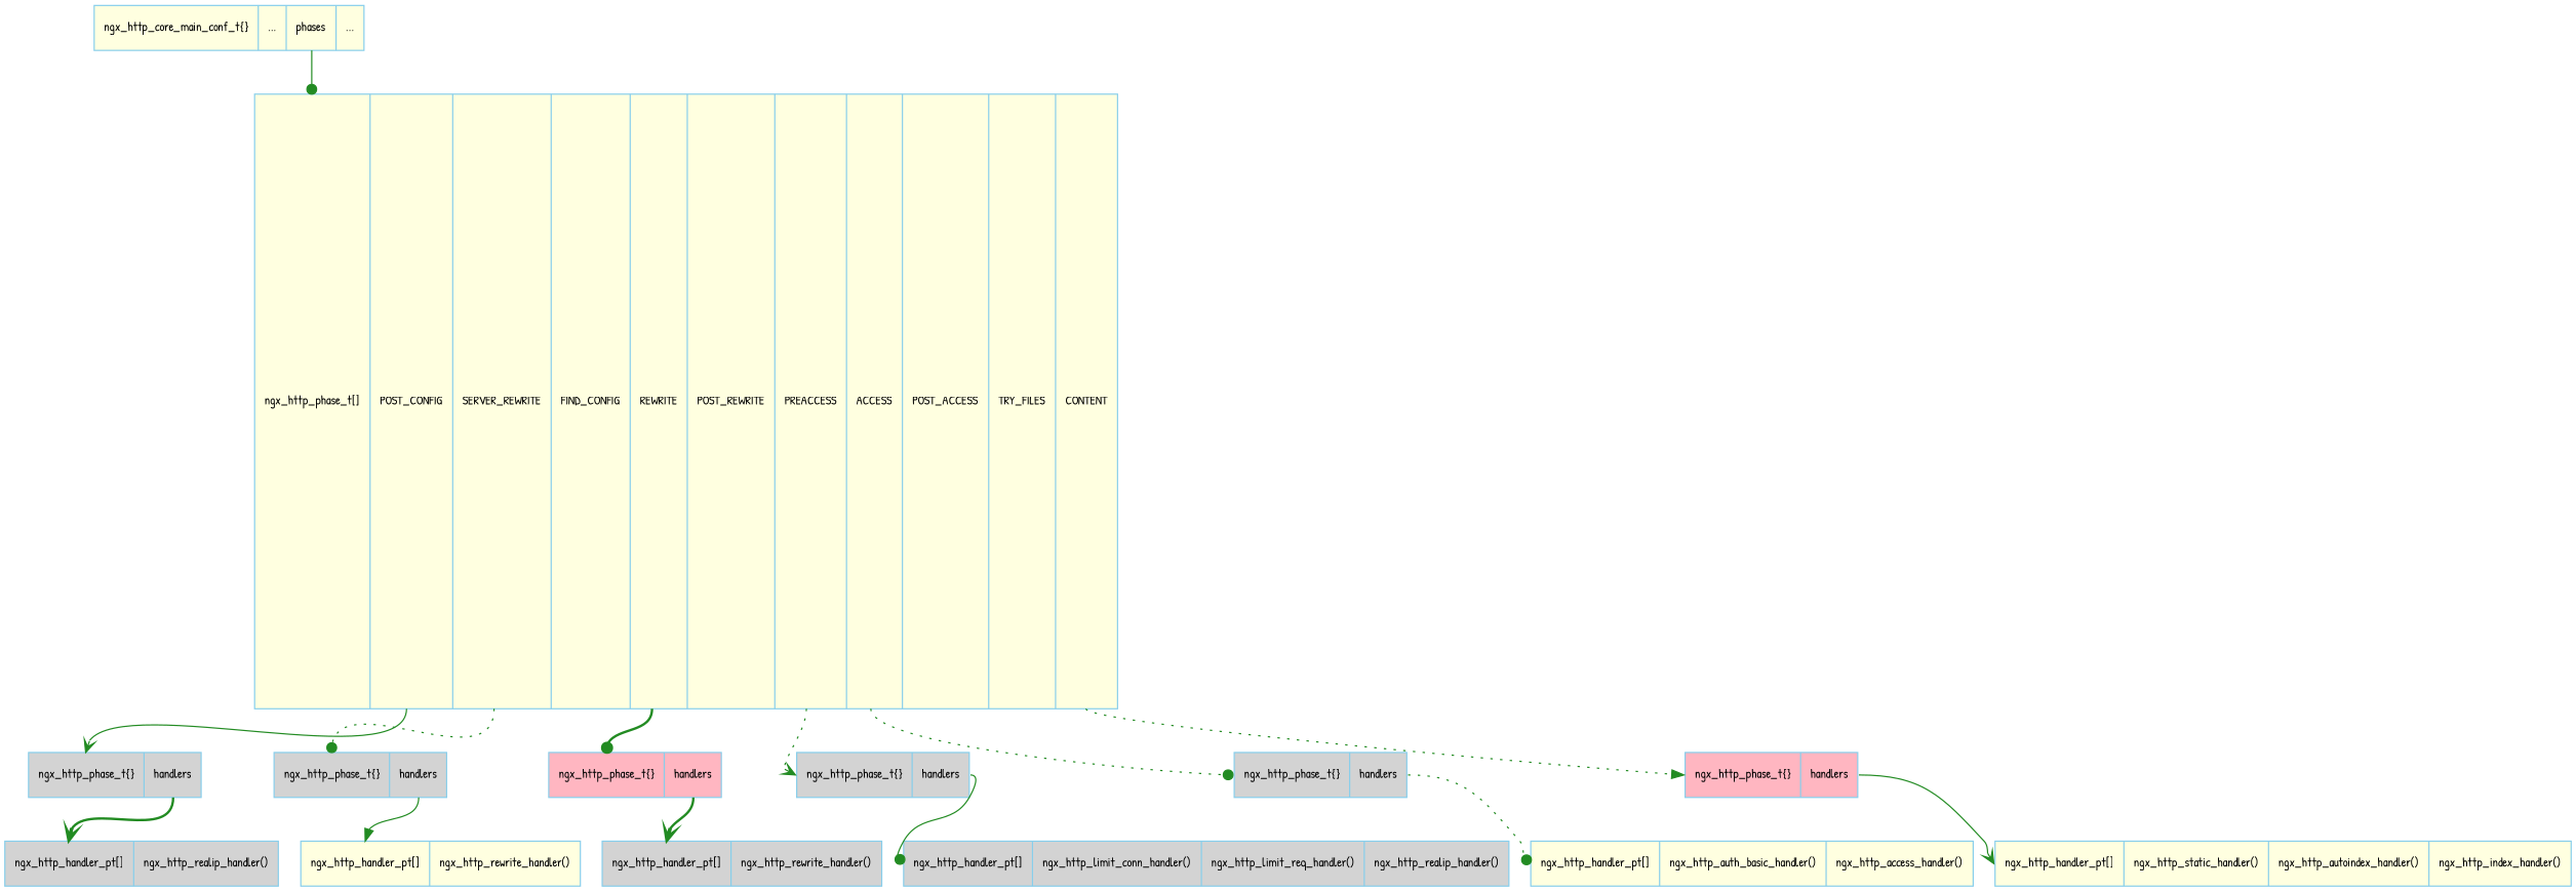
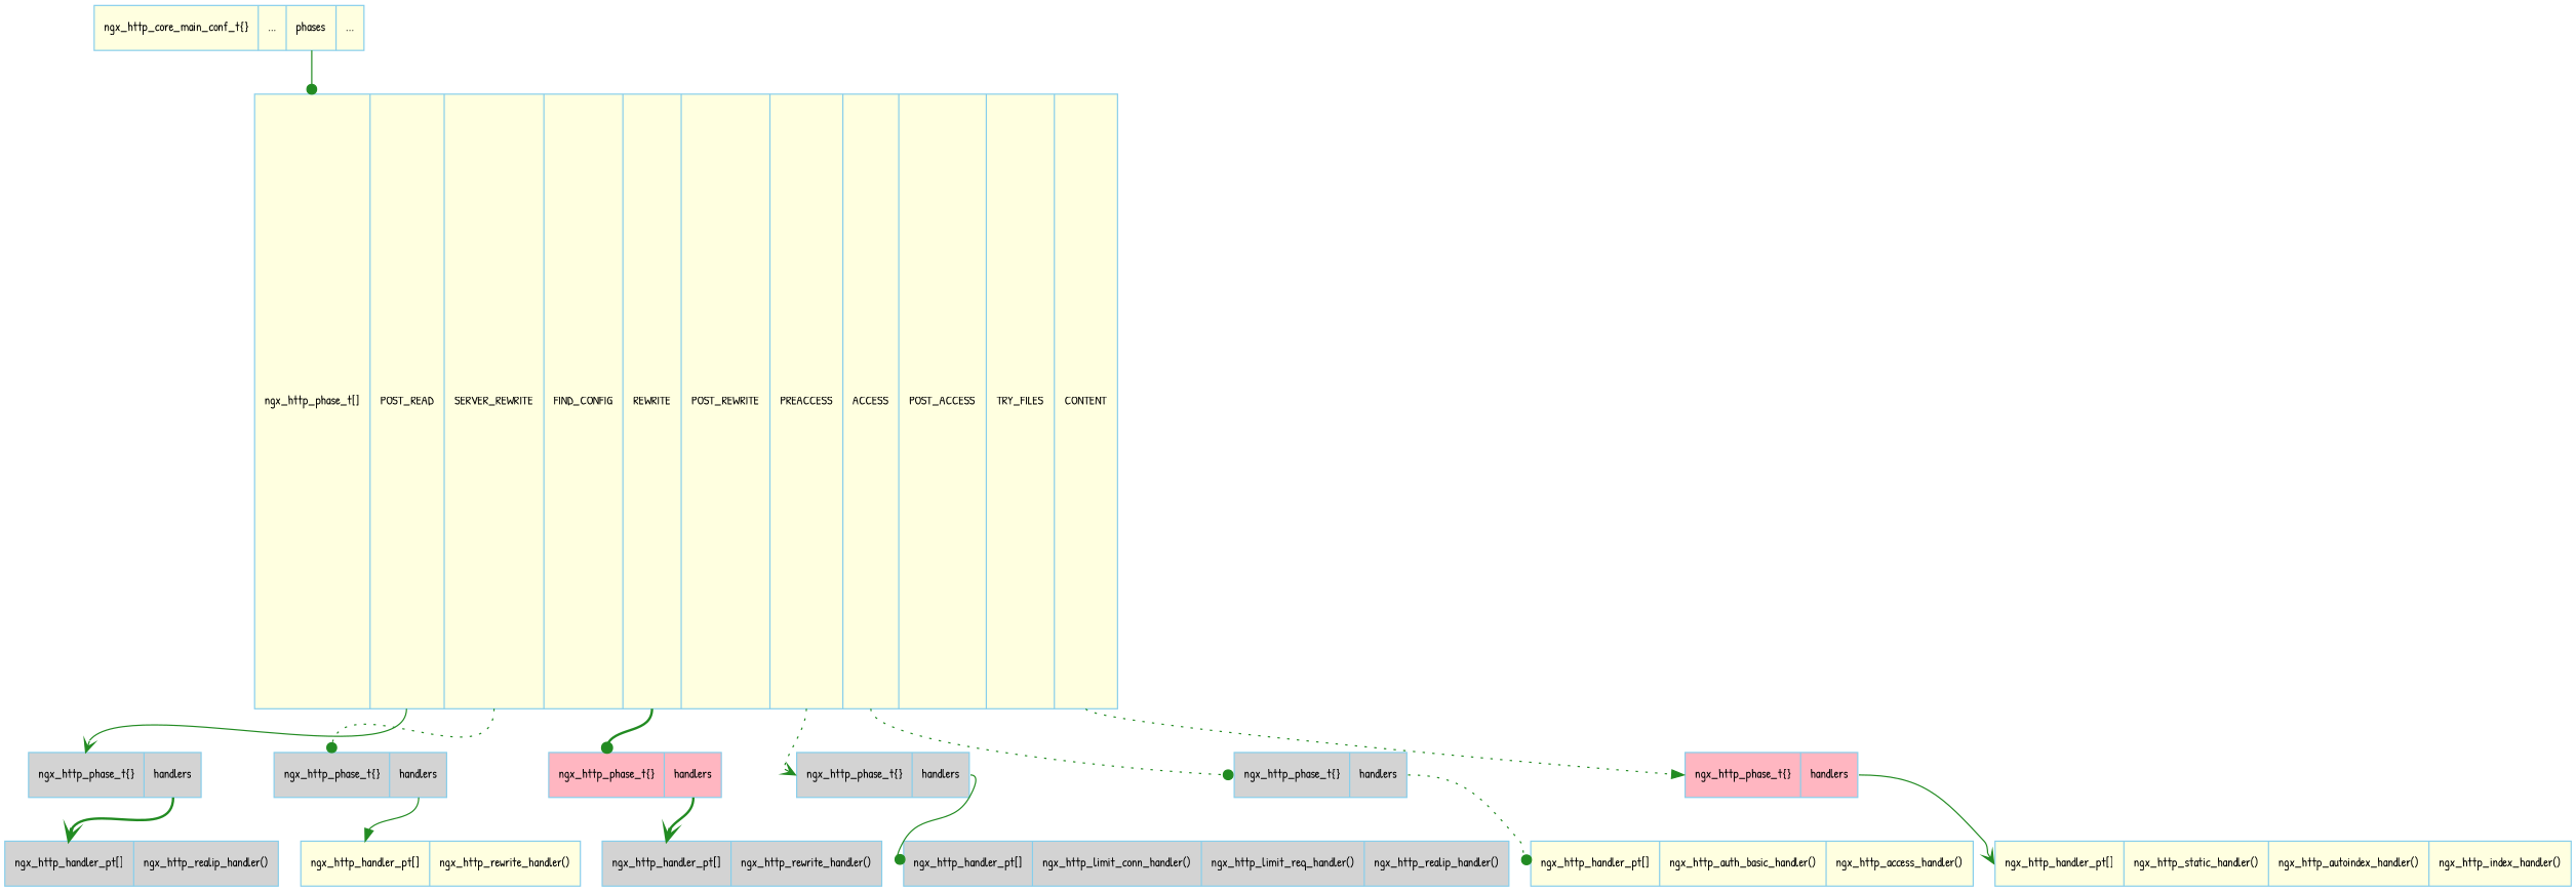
  digraph {
    rankdir=TB
    fontname="Patrick Hand"
    node [color=skyblue fontname="Patrick Hand" fontsize=10 shape=record style=filled fillcolor=lightgrey]
    edge [color=forestgreen fontname="Patrick Hand" fontsize=10 headport=head tailport=handlers style=solid arrowhead=dot]
    n1 [label="ngx_http_core_main_conf_t\{\}|...|<phases>phases|..." fillcolor=lightyellow]
-   n2 [height=7 label="<head>ngx_http_phase_t\[\]|<post_read>POST_CONFIG|<server_rewrite>SERVER_REWRITE|<find_config>FIND_CONFIG|<rewrite>REWRITE|<post_rewrite>POST_REWRITE|<preaccess>PREACCESS|<access>ACCESS|<post_access>POST_ACCESS|<try_files>TRY_FILES|<content>CONTENT" fillcolor=lightyellow]
+   n2 [height=7 label="<head>ngx_http_phase_t\[\]|<post_read>POST_READ|<server_rewrite>SERVER_REWRITE|<find_config>FIND_CONFIG|<rewrite>REWRITE|<post_rewrite>POST_REWRITE|<preaccess>PREACCESS|<access>ACCESS|<post_access>POST_ACCESS|<try_files>TRY_FILES|<content>CONTENT" fillcolor=lightyellow]
    n3 [label="<head>ngx_http_phase_t\{\}|<handlers>handlers"]
    n4 [label="<head>ngx_http_phase_t\{\}|<handlers>handlers"]
    n5 [label="<head>ngx_http_phase_t\{\}|<handlers>handlers" fillcolor=lightpink]
    n6 [label="<head>ngx_http_phase_t\{\}|<handlers>handlers"]
    n7 [label="<head>ngx_http_phase_t\{\}|<handlers>handlers"]
    n8 [label="<head>ngx_http_phase_t\{\}|<handlers>handlers" fillcolor=lightpink]
    n9 [label="<head>ngx_http_handler_pt\[\]|<n1>ngx_http_realip_handler()"]
    n10 [label="<head>ngx_http_handler_pt\[\]|<n1>ngx_http_rewrite_handler()" fillcolor=lightyellow]
    n11 [label="<head>ngx_http_handler_pt\[\]|<n1>ngx_http_rewrite_handler()"]
    n12 [label="<head>ngx_http_handler_pt\[\]|ngx_http_limit_conn_handler()|ngx_http_limit_req_handler()|ngx_http_realip_handler()"]
    n13 [label="<head>ngx_http_handler_pt\[\]|ngx_http_auth_basic_handler()|ngx_http_access_handler()" fillcolor=lightyellow]
    n14 [label="<head>ngx_http_handler_pt\[\]|ngx_http_static_handler()|ngx_http_autoindex_handler()|ngx_http_index_handler()" fillcolor=lightyellow]
    n1 -> n2 [tailport=phases]
    n2 -> n3 [tailport=post_read arrowhead=vee]
    n2 -> n4 [tailport=server_rewrite style=dotted]
    n2 -> n5 [tailport=rewrite style=bold]
    n2 -> n6 [tailport=preaccess style=dotted arrowhead=vee]
    n2 -> n7 [tailport=access style=dotted]
    n2 -> n8 [tailport=content style=dotted arrowhead=normal]
    n3 -> n9 [style=bold arrowhead=vee]
    n4 -> n10 [arrowhead=normal]
    n5 -> n11 [style=bold arrowhead=vee]
    n6 -> n12
    n7 -> n13 [style=dotted]
    n8 -> n14 [arrowhead=vee]
  }
